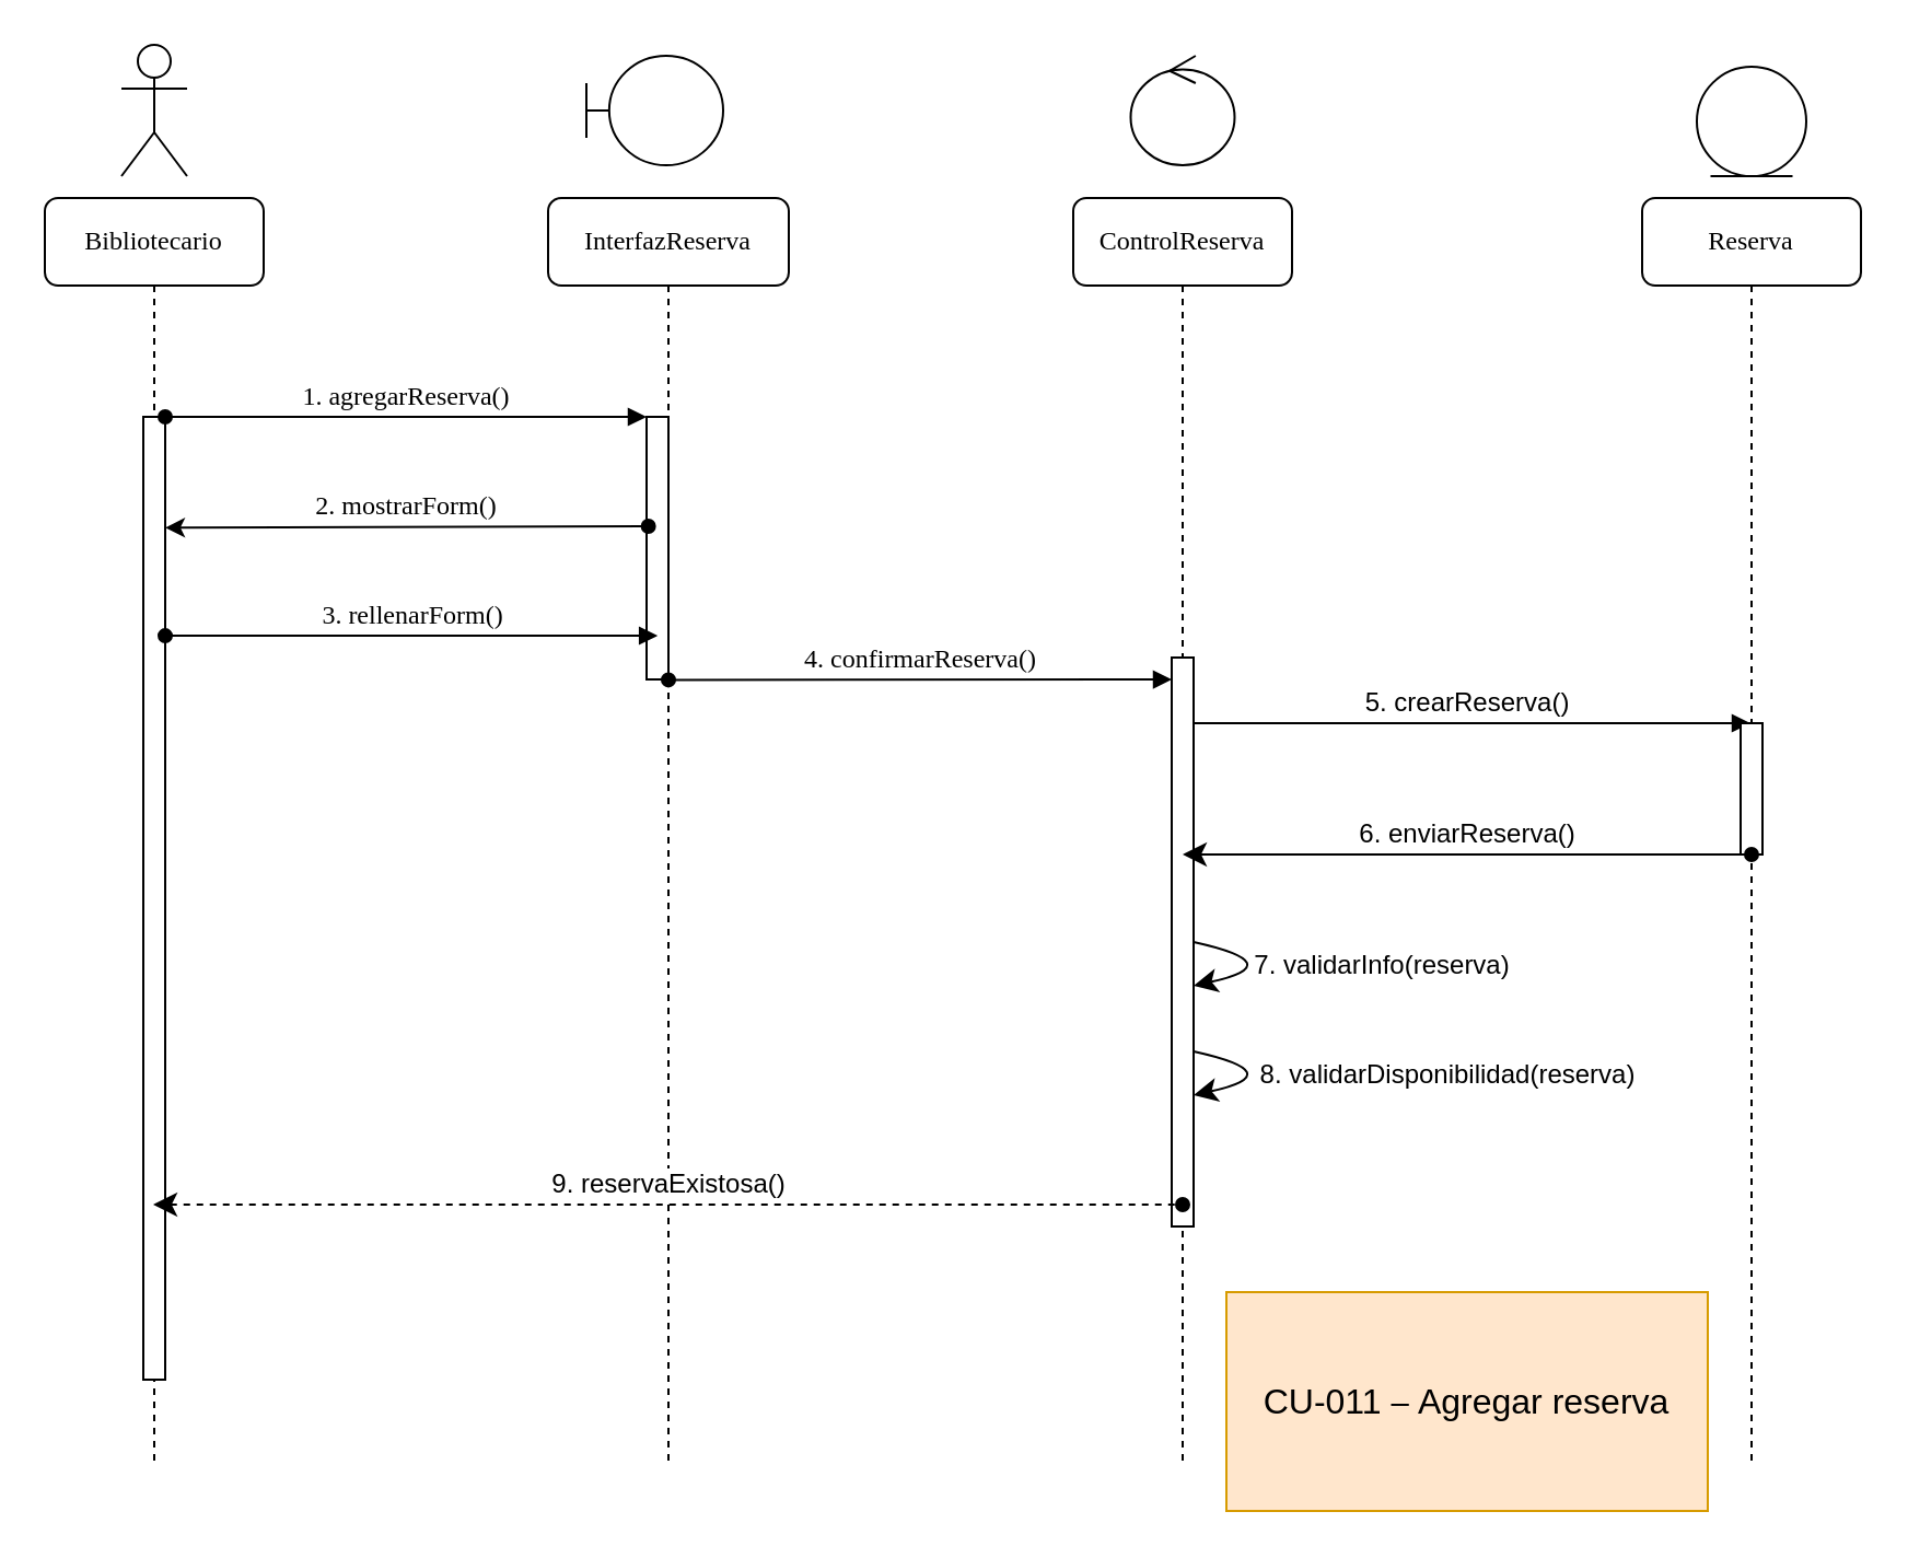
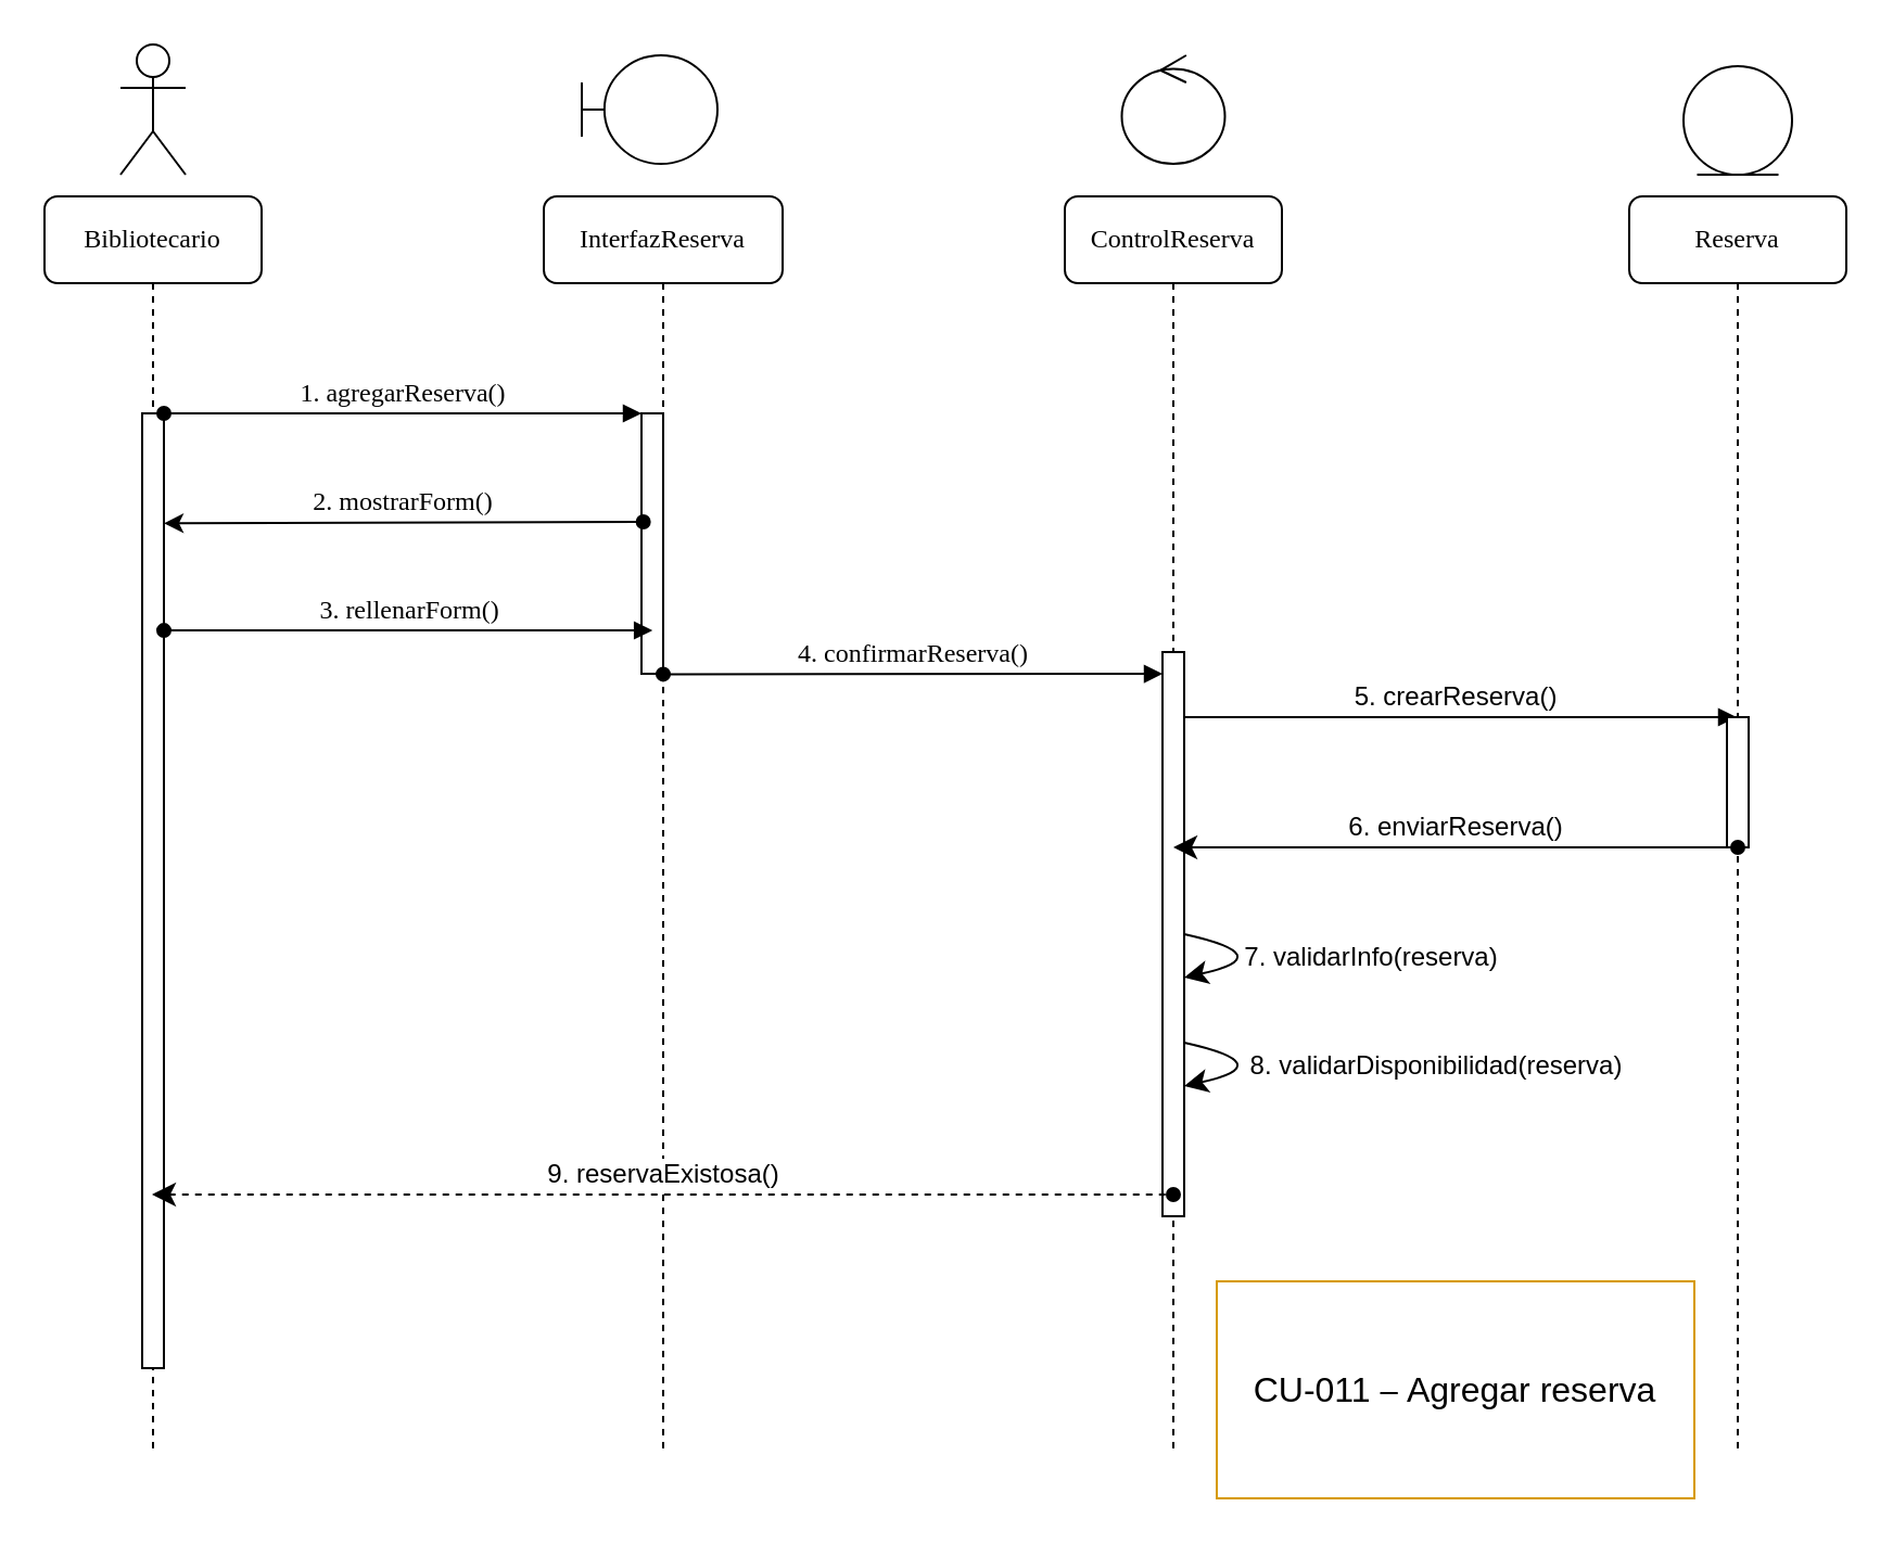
  <mxCell id="0" />
  <mxCell id="1" parent="0" />
- <mxCell id="2" value="&lt;font style=&quot;font-size: 16px;&quot;&gt;CU-011&amp;nbsp;&lt;span style=&quot;font-size:11.0pt;mso-bidi-font-size:12.0pt;&lt;br/&gt;line-height:150%;font-family:&amp;quot;Calibri&amp;quot;,sans-serif;mso-fareast-font-family:Calibri;&lt;br/&gt;mso-fareast-theme-font:minor-latin;mso-bidi-font-family:Arial;mso-ansi-language:&lt;br/&gt;ES-AR;mso-fareast-language:EN-US;mso-bidi-language:AR-SA&quot;&gt;–&amp;nbsp;&lt;/span&gt;Agregar reserva&lt;/font&gt;" style="rounded=0;whiteSpace=wrap;html=1;fillColor=#ffe6cc;strokeColor=#d79b00;" parent="1" vertex="1"><mxGeometry x="560" y="590" width="220" height="100" as="geometry" /></mxCell>
+ <mxCell id="2" value="&lt;font style=&quot;font-size: 16px;&quot;&gt;CU-011&amp;nbsp;&lt;span style=&quot;font-size:11.0pt;mso-bidi-font-size:12.0pt;&lt;br/&gt;line-height:150%;font-family:&amp;quot;Calibri&amp;quot;,sans-serif;mso-fareast-font-family:Calibri;&lt;br/&gt;mso-fareast-theme-font:minor-latin;mso-bidi-font-family:Arial;mso-ansi-language:&lt;br/&gt;ES-AR;mso-fareast-language:EN-US;mso-bidi-language:AR-SA&quot;&gt;–&amp;nbsp;&lt;/span&gt;Agregar reserva&lt;/font&gt;" style="rounded=0;whiteSpace=wrap;html=1;fillColor=#ffffff;strokeColor=#d79b00;" parent="1" vertex="1"><mxGeometry x="560" y="590" width="220" height="100" as="geometry" /></mxCell>
  <mxCell id="3" value="InterfazReserva" style="shape=umlLifeline;perimeter=lifelinePerimeter;whiteSpace=wrap;html=1;container=1;collapsible=0;recursiveResize=0;outlineConnect=0;rounded=1;shadow=0;comic=0;labelBackgroundColor=none;strokeWidth=1;fontFamily=Verdana;fontSize=12;align=center;" parent="1" vertex="1"><mxGeometry x="250" y="90" width="110" height="580" as="geometry" /></mxCell>
  <mxCell id="4" value="" style="html=1;points=[];perimeter=orthogonalPerimeter;rounded=0;shadow=0;comic=0;labelBackgroundColor=none;strokeWidth=1;fontFamily=Verdana;fontSize=12;align=center;" parent="3" vertex="1"><mxGeometry x="45" y="100" width="10" height="120" as="geometry" /></mxCell>
  <mxCell id="5" value="4. confirmarReserva()" style="html=1;verticalAlign=bottom;endArrow=block;entryX=0;entryY=0;labelBackgroundColor=none;fontFamily=Verdana;fontSize=12;edgeStyle=elbowEdgeStyle;elbow=vertical;startArrow=oval;startFill=1;" parent="3" edge="1"><mxGeometry x="-0.001" relative="1" as="geometry"><mxPoint x="55" y="220.2" as="sourcePoint" /><mxPoint x="285" y="220.0" as="targetPoint" /><mxPoint as="offset" /></mxGeometry></mxCell>
  <mxCell id="6" value="ControlReserva" style="shape=umlLifeline;perimeter=lifelinePerimeter;whiteSpace=wrap;html=1;container=1;collapsible=0;recursiveResize=0;outlineConnect=0;rounded=1;shadow=0;comic=0;labelBackgroundColor=none;strokeWidth=1;fontFamily=Verdana;fontSize=12;align=center;" parent="1" vertex="1"><mxGeometry x="490" y="90" width="100" height="580" as="geometry" /></mxCell>
  <mxCell id="7" value="5. crearReserva()" style="html=1;verticalAlign=bottom;startArrow=oval;startFill=1;endArrow=block;startSize=8;curved=0;rounded=0;fontSize=12;" parent="6" target="12" edge="1"><mxGeometry x="-0.001" width="60" relative="1" as="geometry"><mxPoint x="50" y="240" as="sourcePoint" /><mxPoint x="110" y="240" as="targetPoint" /><mxPoint as="offset" /></mxGeometry></mxCell>
  <mxCell id="8" style="edgeStyle=none;curved=1;rounded=0;orthogonalLoop=1;jettySize=auto;html=1;fontSize=12;startSize=8;endSize=8;" parent="6" edge="1"><mxGeometry relative="1" as="geometry"><mxPoint x="55" y="340" as="sourcePoint" /><mxPoint x="55" y="360" as="targetPoint" /><Array as="points"><mxPoint x="100" y="350" /></Array></mxGeometry></mxCell>
  <mxCell id="9" value="7. validarInfo(reserva)" style="edgeLabel;html=1;align=center;verticalAlign=middle;resizable=0;points=[];fontSize=12;" parent="8" vertex="1" connectable="0"><mxGeometry x="-0.447" y="-5" relative="1" as="geometry"><mxPoint x="62" as="offset" /></mxGeometry></mxCell>
  <mxCell id="10" style="edgeStyle=none;curved=1;rounded=0;orthogonalLoop=1;jettySize=auto;html=1;fontSize=12;startSize=8;endSize=8;" parent="6" edge="1"><mxGeometry relative="1" as="geometry"><mxPoint x="55" y="390" as="sourcePoint" /><mxPoint x="55" y="410" as="targetPoint" /><Array as="points"><mxPoint x="100" y="400" /></Array></mxGeometry></mxCell>
  <mxCell id="11" value="8. validarDisponibilidad(reserva)" style="edgeLabel;html=1;align=center;verticalAlign=middle;resizable=0;points=[];fontSize=12;" parent="10" vertex="1" connectable="0"><mxGeometry x="-0.447" y="-5" relative="1" as="geometry"><mxPoint x="92" as="offset" /></mxGeometry></mxCell>
  <mxCell id="12" value="Reserva" style="shape=umlLifeline;perimeter=lifelinePerimeter;whiteSpace=wrap;html=1;container=1;collapsible=0;recursiveResize=0;outlineConnect=0;rounded=1;shadow=0;comic=0;labelBackgroundColor=none;strokeWidth=1;fontFamily=Verdana;fontSize=12;align=center;" parent="1" vertex="1"><mxGeometry x="750" y="90" width="100" height="580" as="geometry" /></mxCell>
  <mxCell id="13" value="" style="html=1;points=[];perimeter=orthogonalPerimeter;rounded=0;shadow=0;comic=0;labelBackgroundColor=none;strokeWidth=1;fontFamily=Verdana;fontSize=12;align=center;" parent="12" vertex="1"><mxGeometry x="-215" y="210" width="10" height="260" as="geometry" /></mxCell>
  <mxCell id="14" value="" style="html=1;points=[];perimeter=orthogonalPerimeter;rounded=0;shadow=0;comic=0;labelBackgroundColor=none;strokeWidth=1;fontFamily=Verdana;fontSize=12;align=center;" parent="12" vertex="1"><mxGeometry x="45" y="240" width="10" height="60" as="geometry" /></mxCell>
  <mxCell id="15" value="6. enviarReserva()" style="html=1;verticalAlign=bottom;startArrow=classic;startFill=1;endArrow=oval;startSize=8;curved=0;rounded=0;fontSize=12;endFill=1;" parent="12" edge="1"><mxGeometry width="60" relative="1" as="geometry"><mxPoint x="-210" y="300" as="sourcePoint" /><mxPoint x="50" y="300" as="targetPoint" /><mxPoint as="offset" /></mxGeometry></mxCell>
  <mxCell id="16" value="Bibliotecario" style="shape=umlLifeline;perimeter=lifelinePerimeter;whiteSpace=wrap;html=1;container=1;collapsible=0;recursiveResize=0;outlineConnect=0;rounded=1;shadow=0;comic=0;labelBackgroundColor=none;strokeWidth=1;fontFamily=Verdana;fontSize=12;align=center;" parent="1" vertex="1"><mxGeometry x="20" y="90" width="100" height="580" as="geometry" /></mxCell>
  <mxCell id="17" value="" style="html=1;points=[];perimeter=orthogonalPerimeter;rounded=0;shadow=0;comic=0;labelBackgroundColor=none;strokeWidth=1;fontFamily=Verdana;fontSize=12;align=center;" parent="16" vertex="1"><mxGeometry x="45" y="100" width="10" height="440" as="geometry" /></mxCell>
  <mxCell id="18" value="2. mostrarForm()" style="html=1;verticalAlign=bottom;endArrow=oval;entryX=0.06;entryY=0.987;labelBackgroundColor=none;fontFamily=Verdana;fontSize=12;edgeStyle=elbowEdgeStyle;elbow=vertical;startArrow=classic;startFill=1;entryDx=0;entryDy=0;entryPerimeter=0;exitX=0.977;exitY=0.181;exitDx=0;exitDy=0;exitPerimeter=0;endFill=1;" parent="16" edge="1"><mxGeometry relative="1" as="geometry"><mxPoint x="55.0" y="150.68" as="sourcePoint" /><mxPoint x="275.83" y="150.0" as="targetPoint" /></mxGeometry></mxCell>
  <mxCell id="19" value="1. agregarReserva()" style="html=1;verticalAlign=bottom;endArrow=block;entryX=0;entryY=0;labelBackgroundColor=none;fontFamily=Verdana;fontSize=12;edgeStyle=elbowEdgeStyle;elbow=vertical;startArrow=oval;startFill=1;" parent="1" source="17" target="4" edge="1"><mxGeometry relative="1" as="geometry"><mxPoint x="140" y="200" as="sourcePoint" /></mxGeometry></mxCell>
  <mxCell id="20" value="&lt;div&gt;&lt;br&gt;&lt;/div&gt;" style="shape=umlActor;verticalLabelPosition=bottom;verticalAlign=top;html=1;" parent="1" vertex="1"><mxGeometry x="55" y="20" width="30" height="60" as="geometry" /></mxCell>
  <mxCell id="21" value="" style="ellipse;shape=umlEntity;whiteSpace=wrap;html=1;" parent="1" vertex="1"><mxGeometry x="775" y="30" width="50" height="50" as="geometry" /></mxCell>
  <mxCell id="22" value="" style="shape=umlBoundary;whiteSpace=wrap;html=1;" parent="1" vertex="1"><mxGeometry x="267.5" y="25" width="62.5" height="50" as="geometry" /></mxCell>
  <mxCell id="23" value="" style="ellipse;shape=umlControl;whiteSpace=wrap;html=1;" parent="1" vertex="1"><mxGeometry x="516.25" y="25" width="47.5" height="50" as="geometry" /></mxCell>
  <mxCell id="24" value="9. reservaExistosa()" style="html=1;verticalAlign=bottom;startArrow=classic;startFill=1;endArrow=oval;startSize=8;curved=0;rounded=0;fontSize=12;endFill=1;dashed=1;" parent="1" source="16" edge="1"><mxGeometry width="60" relative="1" as="geometry"><mxPoint x="530" y="550" as="sourcePoint" /><mxPoint x="540" y="550" as="targetPoint" /><mxPoint as="offset" /></mxGeometry></mxCell>
  <mxCell id="25" value="3. rellenarForm()" style="html=1;verticalAlign=bottom;endArrow=block;labelBackgroundColor=none;fontFamily=Verdana;fontSize=12;edgeStyle=elbowEdgeStyle;elbow=vertical;startArrow=oval;startFill=1;entryX=0.008;entryY=-0.001;entryDx=0;entryDy=0;entryPerimeter=0;" parent="1" edge="1"><mxGeometry relative="1" as="geometry"><mxPoint x="75" y="290.04" as="sourcePoint" /><mxPoint x="300.08" y="290" as="targetPoint" /></mxGeometry></mxCell>
